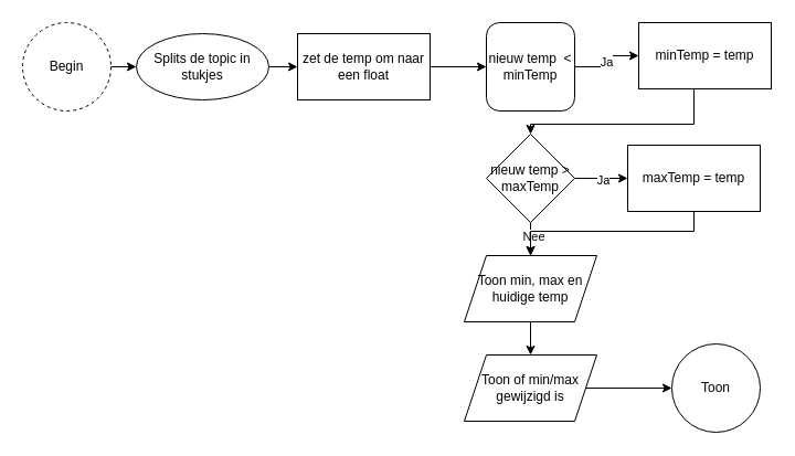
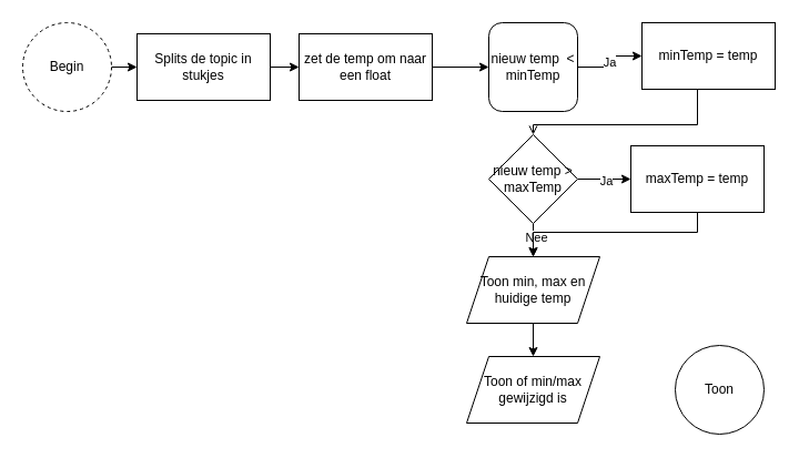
  <mxCell id="0" />
  <mxCell id="1" parent="0" />
  <mxCell id="2" value="" style="edgeStyle=orthogonalEdgeStyle;rounded=0;orthogonalLoop=1;jettySize=auto;html=1;" edge="1" parent="1" source="3" target="6"><mxGeometry relative="1" as="geometry" /></mxCell>
  <mxCell id="3" value="Begin" style="ellipse;whiteSpace=wrap;html=1;aspect=fixed;dashed=1;" vertex="1" parent="1"><mxGeometry x="20" y="20" width="80" height="80" as="geometry" /></mxCell>
  <mxCell id="4" value="Toon" style="ellipse;whiteSpace=wrap;html=1;aspect=fixed;" vertex="1" parent="1"><mxGeometry x="608" y="311" width="80" height="80" as="geometry" /></mxCell>
  <mxCell id="5" value="" style="edgeStyle=orthogonalEdgeStyle;rounded=0;orthogonalLoop=1;jettySize=auto;html=1;" edge="1" parent="1" source="6" target="8"><mxGeometry relative="1" as="geometry" /></mxCell>
- <mxCell id="6" value="Splits de topic in stukjes" style="ellipse;whiteSpace=wrap;html=1;" vertex="1" parent="1"><mxGeometry x="123" y="30" width="120" height="60" as="geometry" /></mxCell>
+ <mxCell id="6" value="Splits de topic in stukjes" style="rounded=0;whiteSpace=wrap;html=1;" vertex="1" parent="1"><mxGeometry x="123" y="30" width="120" height="60" as="geometry" /></mxCell>
  <mxCell id="7" value="" style="edgeStyle=orthogonalEdgeStyle;rounded=0;orthogonalLoop=1;jettySize=auto;html=1;" edge="1" parent="1" source="8" target="15"><mxGeometry relative="1" as="geometry" /></mxCell>
  <mxCell id="8" value="zet de temp om naar een float" style="rounded=0;whiteSpace=wrap;html=1;" vertex="1" parent="1"><mxGeometry x="269" y="30" width="120" height="60" as="geometry" /></mxCell>
  <mxCell id="9" value="" style="edgeStyle=orthogonalEdgeStyle;rounded=0;orthogonalLoop=1;jettySize=auto;html=1;" edge="1" parent="1" source="10" target="12"><mxGeometry relative="1" as="geometry" /></mxCell>
  <mxCell id="10" value="Toon min, max en huidige temp" style="shape=parallelogram;perimeter=parallelogramPerimeter;whiteSpace=wrap;html=1;fixedSize=1;" vertex="1" parent="1"><mxGeometry x="420" y="231" width="120" height="60" as="geometry" /></mxCell>
- <mxCell id="11" value="" style="edgeStyle=orthogonalEdgeStyle;rounded=0;orthogonalLoop=1;jettySize=auto;html=1;" edge="1" parent="1" source="12" target="4"><mxGeometry relative="1" as="geometry" /></mxCell>
  <mxCell id="12" value="Toon of min/max gewijzigd is" style="shape=parallelogram;perimeter=parallelogramPerimeter;whiteSpace=wrap;html=1;fixedSize=1;" vertex="1" parent="1"><mxGeometry x="420" y="321" width="120" height="60" as="geometry" /></mxCell>
  <mxCell id="13" value="" style="edgeStyle=orthogonalEdgeStyle;rounded=0;orthogonalLoop=1;jettySize=auto;html=1;" edge="1" parent="1" source="15" target="17"><mxGeometry relative="1" as="geometry" /></mxCell>
  <mxCell id="14" value="Ja" style="edgeLabel;html=1;align=center;verticalAlign=middle;resizable=0;points=[];" vertex="1" connectable="0" parent="13"><mxGeometry x="-0.167" y="5" relative="1" as="geometry"><mxPoint as="offset" /></mxGeometry></mxCell>
  <mxCell id="15" value="nieuw temp&amp;nbsp; &amp;lt; minTemp" style="whiteSpace=wrap;html=1;rounded=1;" vertex="1" parent="1"><mxGeometry x="440" y="20" width="80" height="80" as="geometry" /></mxCell>
- <mxCell id="16" style="edgeStyle=orthogonalEdgeStyle;rounded=0;orthogonalLoop=1;jettySize=auto;html=1;entryX=0.5;entryY=0;entryDx=0;entryDy=0;" edge="1" parent="1" source="17" target="22"><mxGeometry relative="1" as="geometry"><Array as="points"><mxPoint x="628" y="112" /><mxPoint x="480" y="112" /></Array></mxGeometry></mxCell>
+ <mxCell id="16" style="edgeStyle=orthogonalEdgeStyle;rounded=0;orthogonalLoop=1;jettySize=auto;html=1;entryX=0.5;entryY=0;entryDx=0;entryDy=0;endArrow=open;" edge="1" parent="1" source="17" target="22"><mxGeometry relative="1" as="geometry"><Array as="points"><mxPoint x="628" y="112" /><mxPoint x="480" y="112" /></Array></mxGeometry></mxCell>
  <mxCell id="17" value="minTemp = temp" style="whiteSpace=wrap;html=1;" vertex="1" parent="1"><mxGeometry x="578" y="20" width="120" height="60" as="geometry" /></mxCell>
  <mxCell id="18" value="" style="edgeStyle=orthogonalEdgeStyle;rounded=0;orthogonalLoop=1;jettySize=auto;html=1;" edge="1" parent="1" source="22" target="24"><mxGeometry relative="1" as="geometry" /></mxCell>
  <mxCell id="19" value="Ja" style="edgeLabel;html=1;align=center;verticalAlign=middle;resizable=0;points=[];" vertex="1" connectable="0" parent="18"><mxGeometry x="0.042" y="-1" relative="1" as="geometry"><mxPoint as="offset" /></mxGeometry></mxCell>
  <mxCell id="20" value="" style="edgeStyle=orthogonalEdgeStyle;rounded=0;orthogonalLoop=1;jettySize=auto;html=1;" edge="1" parent="1" source="22" target="10"><mxGeometry relative="1" as="geometry" /></mxCell>
  <mxCell id="21" value="Nee" style="edgeLabel;html=1;align=center;verticalAlign=middle;resizable=0;points=[];" vertex="1" connectable="0" parent="20"><mxGeometry x="0.28" y="2" relative="1" as="geometry"><mxPoint as="offset" /></mxGeometry></mxCell>
  <mxCell id="22" value="nieuw temp&amp;nbsp;&amp;gt; maxTemp" style="rhombus;whiteSpace=wrap;html=1;" vertex="1" parent="1"><mxGeometry x="440" y="121" width="80" height="80" as="geometry" /></mxCell>
  <mxCell id="23" style="edgeStyle=orthogonalEdgeStyle;rounded=0;orthogonalLoop=1;jettySize=auto;html=1;entryX=0.5;entryY=0;entryDx=0;entryDy=0;" edge="1" parent="1" source="24" target="10"><mxGeometry relative="1" as="geometry"><Array as="points"><mxPoint x="628" y="209" /><mxPoint x="480" y="209" /></Array></mxGeometry></mxCell>
  <mxCell id="24" value="maxTemp = temp" style="whiteSpace=wrap;html=1;" vertex="1" parent="1"><mxGeometry x="568" y="131" width="120" height="60" as="geometry" /></mxCell>
